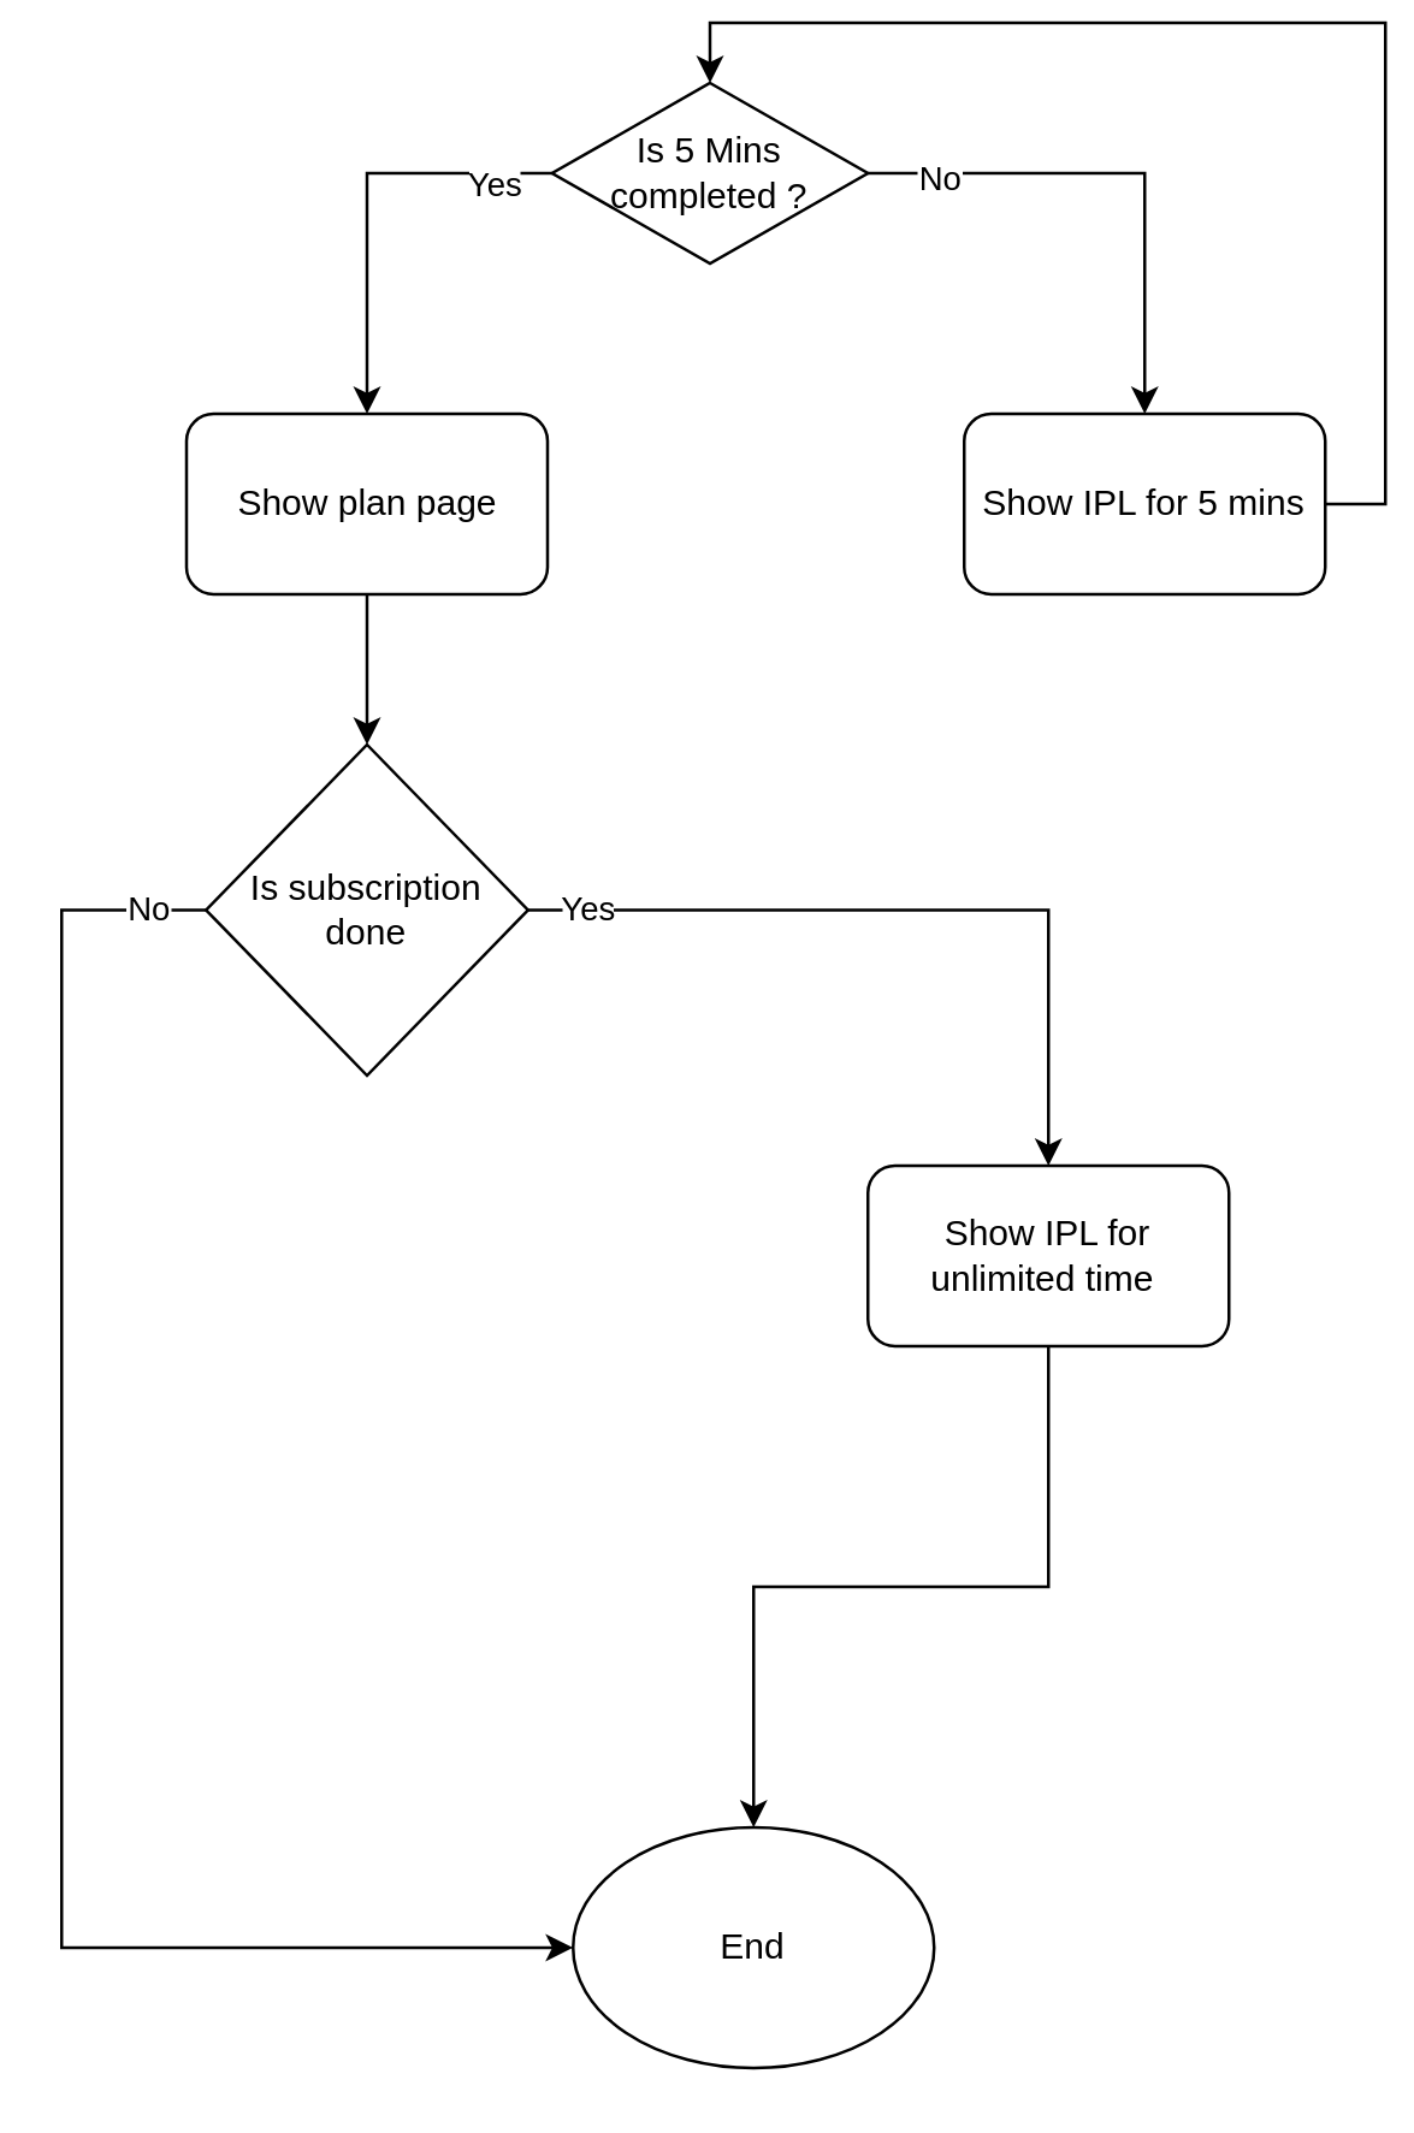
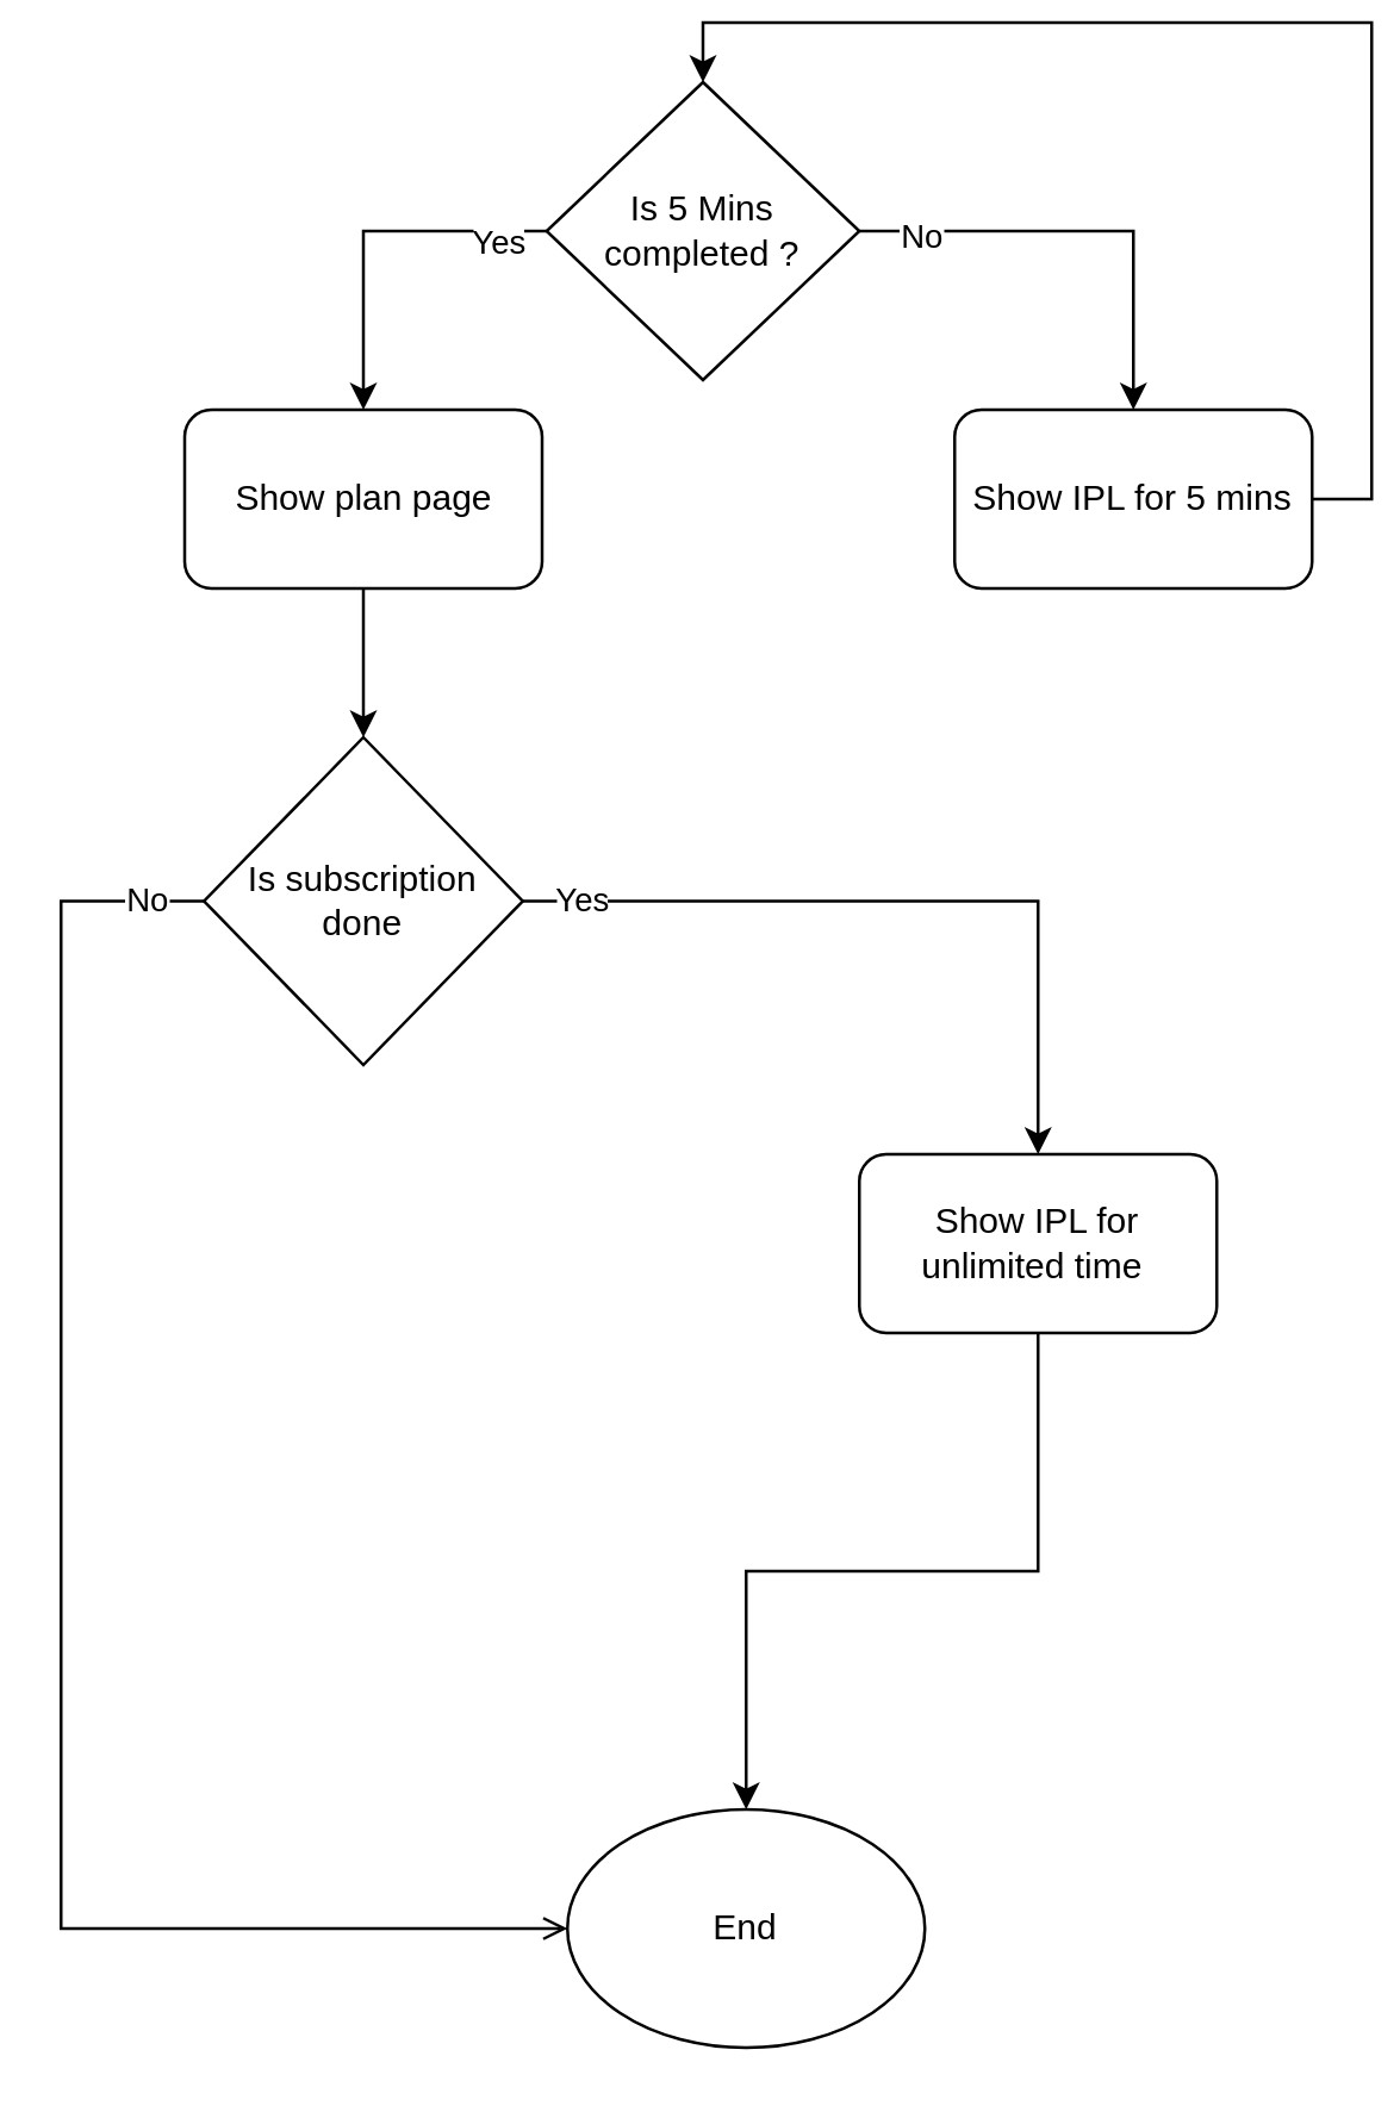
  <mxCell id="0" />
  <mxCell id="1" parent="0" />
  <mxCell id="2" style="edgeStyle=orthogonalEdgeStyle;rounded=0;orthogonalLoop=1;jettySize=auto;html=1;exitX=0;exitY=0.5;exitDx=0;exitDy=0;" edge="1" parent="1" source="6" target="9"><mxGeometry relative="1" as="geometry" /></mxCell>
  <mxCell id="3" value="Yes" style="edgeLabel;html=1;align=center;verticalAlign=middle;resizable=0;points=[];" vertex="1" connectable="0" parent="2"><mxGeometry x="-0.714" y="3" relative="1" as="geometry"><mxPoint as="offset" /></mxGeometry></mxCell>
  <mxCell id="4" style="edgeStyle=orthogonalEdgeStyle;rounded=0;orthogonalLoop=1;jettySize=auto;html=1;exitX=1;exitY=0.5;exitDx=0;exitDy=0;" edge="1" parent="1" source="6" target="11"><mxGeometry relative="1" as="geometry" /></mxCell>
  <mxCell id="5" value="No" style="edgeLabel;html=1;align=center;verticalAlign=middle;resizable=0;points=[];" vertex="1" connectable="0" parent="4"><mxGeometry x="-0.737" y="-1" relative="1" as="geometry"><mxPoint as="offset" /></mxGeometry></mxCell>
- <mxCell id="6" value="Is 5 Mins completed ?" style="rhombus;whiteSpace=wrap;html=1;" vertex="1" parent="1"><mxGeometry x="183" y="20" width="105" height="60" as="geometry" /></mxCell>
+ <mxCell id="6" value="Is 5 Mins completed ?" style="rhombus;whiteSpace=wrap;html=1;" vertex="1" parent="1"><mxGeometry x="183" y="20" width="105" height="100" as="geometry" /></mxCell>
  <mxCell id="7" value="End" style="ellipse;whiteSpace=wrap;html=1;" vertex="1" parent="1"><mxGeometry x="190" y="600" width="120" height="80" as="geometry" /></mxCell>
  <mxCell id="8" style="edgeStyle=orthogonalEdgeStyle;rounded=0;orthogonalLoop=1;jettySize=auto;html=1;exitX=0.5;exitY=1;exitDx=0;exitDy=0;entryX=0.5;entryY=0;entryDx=0;entryDy=0;" edge="1" parent="1" source="9" target="16"><mxGeometry relative="1" as="geometry" /></mxCell>
  <mxCell id="9" value="Show plan page" style="rounded=1;whiteSpace=wrap;html=1;" vertex="1" parent="1"><mxGeometry x="61.5" y="130" width="120" height="60" as="geometry" /></mxCell>
  <mxCell id="10" style="edgeStyle=orthogonalEdgeStyle;rounded=0;orthogonalLoop=1;jettySize=auto;html=1;exitX=1;exitY=0.5;exitDx=0;exitDy=0;entryX=0.5;entryY=0;entryDx=0;entryDy=0;" edge="1" parent="1" source="11" target="6"><mxGeometry relative="1" as="geometry" /></mxCell>
  <mxCell id="11" value="Show IPL for 5 mins" style="rounded=1;whiteSpace=wrap;html=1;" vertex="1" parent="1"><mxGeometry x="320" y="130" width="120" height="60" as="geometry" /></mxCell>
- <mxCell id="12" style="edgeStyle=orthogonalEdgeStyle;rounded=0;orthogonalLoop=1;jettySize=auto;html=1;exitX=0;exitY=0.5;exitDx=0;exitDy=0;entryX=0;entryY=0.5;entryDx=0;entryDy=0;" edge="1" parent="1" source="16" target="7"><mxGeometry relative="1" as="geometry"><Array as="points"><mxPoint x="20" y="295" /><mxPoint x="20" y="640" /></Array></mxGeometry></mxCell>
+ <mxCell id="12" style="edgeStyle=orthogonalEdgeStyle;rounded=0;orthogonalLoop=1;jettySize=auto;html=1;exitX=0;exitY=0.5;exitDx=0;exitDy=0;entryX=0;entryY=0.5;entryDx=0;entryDy=0;endArrow=open;" edge="1" parent="1" source="16" target="7"><mxGeometry relative="1" as="geometry"><Array as="points"><mxPoint x="20" y="295" /><mxPoint x="20" y="640" /></Array></mxGeometry></mxCell>
  <mxCell id="13" value="No" style="edgeLabel;html=1;align=center;verticalAlign=middle;resizable=0;points=[];" vertex="1" connectable="0" parent="12"><mxGeometry x="-0.928" y="-1" relative="1" as="geometry"><mxPoint as="offset" /></mxGeometry></mxCell>
  <mxCell id="14" style="edgeStyle=orthogonalEdgeStyle;rounded=0;orthogonalLoop=1;jettySize=auto;html=1;exitX=1;exitY=0.5;exitDx=0;exitDy=0;" edge="1" parent="1" source="16" target="18"><mxGeometry relative="1" as="geometry" /></mxCell>
  <mxCell id="15" value="Yes" style="edgeLabel;html=1;align=center;verticalAlign=middle;resizable=0;points=[];" vertex="1" connectable="0" parent="14"><mxGeometry x="-0.849" y="1" relative="1" as="geometry"><mxPoint as="offset" /></mxGeometry></mxCell>
  <mxCell id="16" value="Is subscription done" style="rhombus;whiteSpace=wrap;html=1;" vertex="1" parent="1"><mxGeometry x="68" y="240" width="107" height="110" as="geometry" /></mxCell>
  <mxCell id="17" style="edgeStyle=orthogonalEdgeStyle;rounded=0;orthogonalLoop=1;jettySize=auto;html=1;" edge="1" parent="1" source="18" target="7"><mxGeometry relative="1" as="geometry" /></mxCell>
  <mxCell id="18" value="Show IPL for unlimited time&amp;nbsp;" style="rounded=1;whiteSpace=wrap;html=1;" vertex="1" parent="1"><mxGeometry x="288" y="380" width="120" height="60" as="geometry" /></mxCell>
